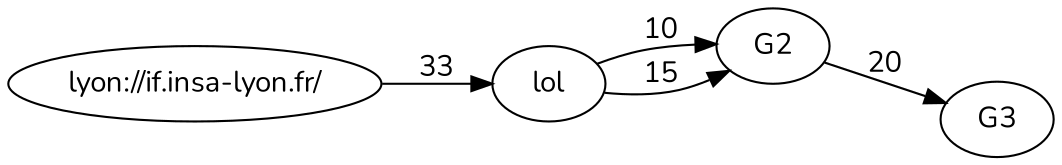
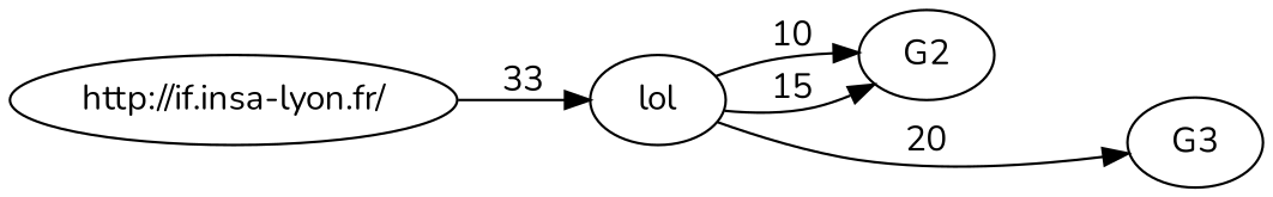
  digraph {
    fontname=Nunito
    rankdir=LR
    node [fontname=Nunito]
    edge [fontname=Nunito]
    n1 [label=lol]
    G2
    G3
-   "http:/\/if.insa-lyon.fr/" [label="lyon://if.insa-lyon.fr/"]
+   "http:/\/if.insa-lyon.fr/"
    n1 -> G2 [label=10]
    n1 -> G2 [label=15]
-   G2 -> G3 [label=20]
+   n1 -> G3 [label=20]
    "http:/\/if.insa-lyon.fr/" -> n1 [label=33]
  }
